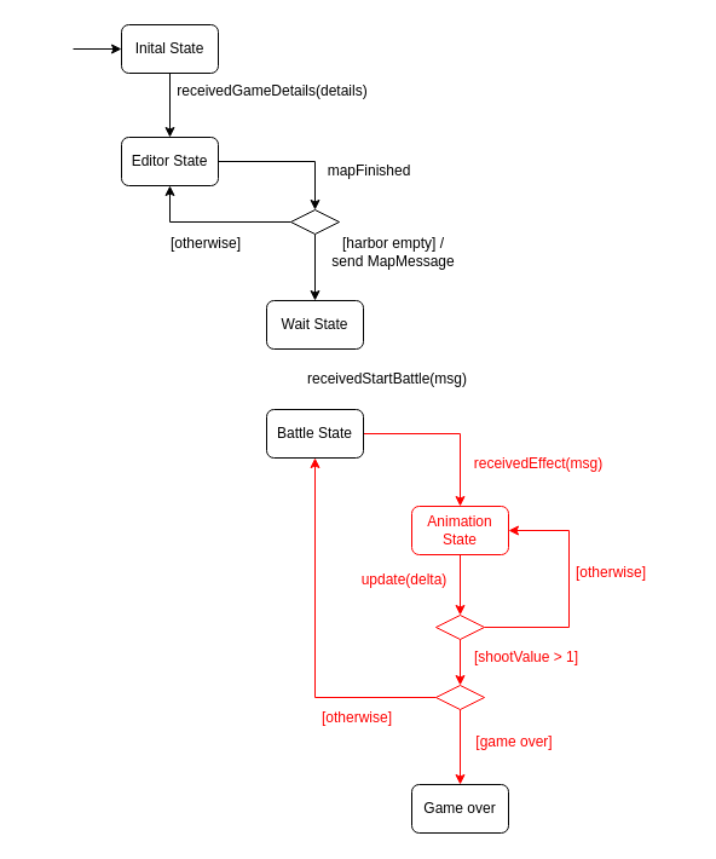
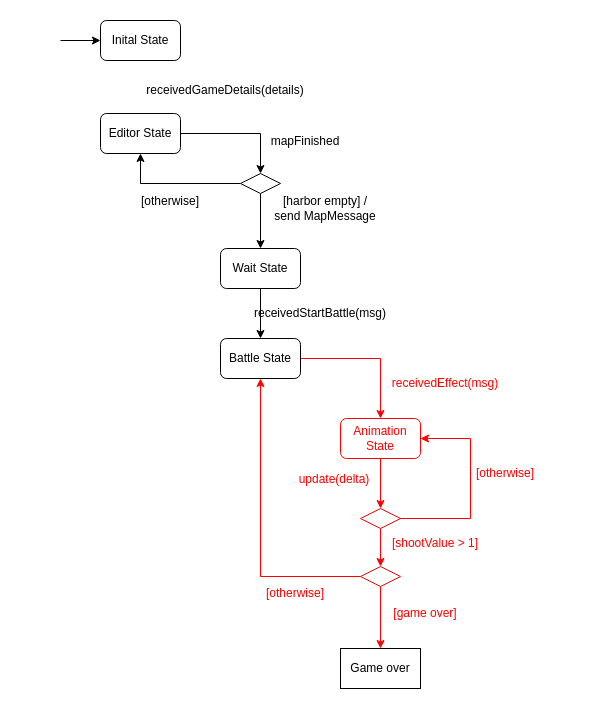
  <mxCell id="0" />
  <mxCell id="1" parent="0" />
  <mxCell id="2" value="" style="ellipse;html=1;shape=startState;rounded=1;shadow=0;comic=0;labelBackgroundColor=none;fontFamily=Verdana;fontSize=12;align=center;direction=south;strokeColor=#FFFFFF;fillColor=default;" parent="1" vertex="1"><mxGeometry x="20" y="20" width="40" height="40" as="geometry" /></mxCell>
  <mxCell id="3" value="" style="endArrow=classic;html=1;rounded=0;" parent="1" edge="1"><mxGeometry width="50" height="50" relative="1" as="geometry"><mxPoint x="60" y="40" as="sourcePoint" /><mxPoint x="100" y="40" as="targetPoint" /></mxGeometry></mxCell>
- <mxCell id="4" style="edgeStyle=orthogonalEdgeStyle;rounded=0;orthogonalLoop=1;jettySize=auto;html=1;exitX=0.5;exitY=1;exitDx=0;exitDy=0;entryX=0.5;entryY=0;entryDx=0;entryDy=0;" parent="1" source="5" target="7" edge="1"><mxGeometry relative="1" as="geometry" /></mxCell>
  <mxCell id="5" value="Inital State" style="rounded=1;whiteSpace=wrap;html=1;" parent="1" vertex="1"><mxGeometry x="100" y="20" width="80" height="40" as="geometry" /></mxCell>
  <mxCell id="6" style="edgeStyle=orthogonalEdgeStyle;rounded=0;orthogonalLoop=1;jettySize=auto;html=1;exitX=1;exitY=0.5;exitDx=0;exitDy=0;entryX=0.5;entryY=0;entryDx=0;entryDy=0;" parent="1" source="7" target="15" edge="1"><mxGeometry relative="1" as="geometry" /></mxCell>
  <mxCell id="7" value="Editor State" style="rounded=1;whiteSpace=wrap;html=1;" parent="1" vertex="1"><mxGeometry x="100" y="113" width="80" height="40" as="geometry" /></mxCell>
  <mxCell id="8" style="edgeStyle=orthogonalEdgeStyle;rounded=0;orthogonalLoop=1;jettySize=auto;html=1;entryX=0.5;entryY=0;entryDx=0;entryDy=0;strokeColor=#FF0000;" edge="1" parent="1" source="9" target="11"><mxGeometry relative="1" as="geometry" /></mxCell>
  <mxCell id="9" value="Battle State" style="rounded=1;whiteSpace=wrap;html=1;" parent="1" vertex="1"><mxGeometry x="220" y="338" width="80" height="40" as="geometry" /></mxCell>
  <mxCell id="10" style="edgeStyle=orthogonalEdgeStyle;rounded=0;orthogonalLoop=1;jettySize=auto;html=1;entryX=0.5;entryY=0;entryDx=0;entryDy=0;strokeColor=#FF0000;" edge="1" parent="1" source="11" target="30"><mxGeometry relative="1" as="geometry" /></mxCell>
  <mxCell id="11" value="Animation State" style="rounded=1;whiteSpace=wrap;html=1;strokeColor=#FF0000;fontColor=#FF0000;" parent="1" vertex="1"><mxGeometry x="340" y="418" width="80" height="40" as="geometry" /></mxCell>
- <mxCell id="12" value="Game over" style="rounded=1;whiteSpace=wrap;html=1;" parent="1" vertex="1"><mxGeometry x="340" y="648" width="80" height="40" as="geometry" /></mxCell>
+ <mxCell id="12" value="Game over" style="whiteSpace=wrap;html=1;rounded=0;" parent="1" vertex="1"><mxGeometry x="340" y="648" width="80" height="40" as="geometry" /></mxCell>
  <mxCell id="13" style="edgeStyle=orthogonalEdgeStyle;rounded=0;orthogonalLoop=1;jettySize=auto;html=1;exitX=0.5;exitY=1;exitDx=0;exitDy=0;" parent="1" source="15" edge="1"><mxGeometry relative="1" as="geometry"><mxPoint x="260" y="248" as="targetPoint" /></mxGeometry></mxCell>
  <mxCell id="14" style="edgeStyle=orthogonalEdgeStyle;rounded=0;orthogonalLoop=1;jettySize=auto;html=1;exitX=0;exitY=0.5;exitDx=0;exitDy=0;entryX=0.5;entryY=1;entryDx=0;entryDy=0;" parent="1" source="15" target="7" edge="1"><mxGeometry relative="1" as="geometry" /></mxCell>
  <mxCell id="15" value="" style="rhombus;whiteSpace=wrap;html=1;" parent="1" vertex="1"><mxGeometry x="240" y="173" width="40" height="20" as="geometry" /></mxCell>
  <mxCell id="16" value="mapFinished" style="text;html=1;align=center;verticalAlign=middle;whiteSpace=wrap;rounded=0;" parent="1" vertex="1"><mxGeometry x="260" y="126" width="90" height="30" as="geometry" /></mxCell>
  <mxCell id="17" value="[harbor empty] /&lt;br&gt;send MapMessage" style="text;html=1;align=center;verticalAlign=middle;whiteSpace=wrap;rounded=0;" parent="1" vertex="1"><mxGeometry x="260" y="193" width="130" height="30" as="geometry" /></mxCell>
  <mxCell id="18" value="[otherwise]" style="text;html=1;align=center;verticalAlign=middle;whiteSpace=wrap;rounded=0;" parent="1" vertex="1"><mxGeometry x="140" y="186" width="60" height="30" as="geometry" /></mxCell>
  <mxCell id="19" value="" style="endArrow=classic;html=1;rounded=0;exitX=0.5;exitY=1;exitDx=0;exitDy=0;entryX=0.5;entryY=0;entryDx=0;entryDy=0;strokeColor=#FFFFFF;fontColor=default;" parent="1" source="33" target="12" edge="1"><mxGeometry width="50" height="50" relative="1" as="geometry"><mxPoint x="380" y="546" as="sourcePoint" /><mxPoint x="530" y="446" as="targetPoint" /></mxGeometry></mxCell>
  <mxCell id="20" value="" style="endArrow=classic;html=1;rounded=0;exitX=0;exitY=0.5;exitDx=0;exitDy=0;entryX=0.5;entryY=1;entryDx=0;entryDy=0;strokeColor=#FFFFFF;fontColor=default;" parent="1" target="9" edge="1"><mxGeometry width="50" height="50" relative="1" as="geometry"><mxPoint x="360" y="536" as="sourcePoint" /><mxPoint x="530" y="446" as="targetPoint" /><Array as="points"><mxPoint x="260" y="536" /></Array></mxGeometry></mxCell>
  <mxCell id="21" value="[otherwise]" style="text;html=1;align=center;verticalAlign=middle;whiteSpace=wrap;rounded=0;fontColor=#FFFFFF;" parent="1" vertex="1"><mxGeometry x="230" y="536" width="60" height="30" as="geometry" /></mxCell>
- <mxCell id="22" value="receivedGameDetails(details)" style="text;html=1;align=center;verticalAlign=middle;whiteSpace=wrap;rounded=0;" parent="1" vertex="1"><mxGeometry x="140" y="60" width="170" height="30" as="geometry" /></mxCell>
+ <mxCell id="22" value="receivedGameDetails(details)" style="text;html=1;align=center;verticalAlign=middle;whiteSpace=wrap;rounded=0;" parent="1" vertex="1"><mxGeometry x="140" y="75" width="170" height="30" as="geometry" /></mxCell>
+ <mxCell id="23" style="edgeStyle=orthogonalEdgeStyle;rounded=0;orthogonalLoop=1;jettySize=auto;html=1;exitX=0.5;exitY=1;exitDx=0;exitDy=0;" parent="1" source="24" target="9" edge="1"><mxGeometry relative="1" as="geometry" /></mxCell>
  <mxCell id="24" value="Wait State" style="rounded=1;whiteSpace=wrap;html=1;" parent="1" vertex="1"><mxGeometry x="220" y="248" width="80" height="40" as="geometry" /></mxCell>
  <mxCell id="25" value="receivedStartBattle(msg)" style="text;html=1;align=center;verticalAlign=middle;whiteSpace=wrap;rounded=0;" parent="1" vertex="1"><mxGeometry x="250" y="298" width="140" height="30" as="geometry" /></mxCell>
  <mxCell id="26" value="[otherwise]" style="text;html=1;align=center;verticalAlign=middle;whiteSpace=wrap;rounded=0;fontColor=#FF0000;" parent="1" vertex="1"><mxGeometry x="440" y="458" width="130" height="30" as="geometry" /></mxCell>
  <mxCell id="27" value="receivedEffect(msg)" style="text;html=1;align=center;verticalAlign=middle;whiteSpace=wrap;rounded=0;fontColor=#FF0000;" vertex="1" parent="1"><mxGeometry x="380" y="368" width="130" height="30" as="geometry" /></mxCell>
  <mxCell id="28" style="edgeStyle=orthogonalEdgeStyle;rounded=0;orthogonalLoop=1;jettySize=auto;html=1;entryX=1;entryY=0.5;entryDx=0;entryDy=0;strokeColor=#FF0000;" edge="1" parent="1" source="30" target="11"><mxGeometry relative="1" as="geometry"><Array as="points"><mxPoint x="470" y="518" /><mxPoint x="470" y="438" /></Array></mxGeometry></mxCell>
  <mxCell id="29" style="edgeStyle=orthogonalEdgeStyle;rounded=0;orthogonalLoop=1;jettySize=auto;html=1;entryX=0.5;entryY=0;entryDx=0;entryDy=0;strokeColor=#FF0000;" edge="1" parent="1" source="30" target="33"><mxGeometry relative="1" as="geometry" /></mxCell>
  <mxCell id="30" value="" style="rhombus;whiteSpace=wrap;html=1;strokeColor=#FF0000;" vertex="1" parent="1"><mxGeometry x="360" y="508" width="40" height="20" as="geometry" /></mxCell>
  <mxCell id="31" style="edgeStyle=orthogonalEdgeStyle;rounded=0;orthogonalLoop=1;jettySize=auto;html=1;entryX=0.5;entryY=0;entryDx=0;entryDy=0;strokeColor=#FF0000;" edge="1" parent="1" source="33" target="12"><mxGeometry relative="1" as="geometry" /></mxCell>
  <mxCell id="32" style="edgeStyle=orthogonalEdgeStyle;rounded=0;orthogonalLoop=1;jettySize=auto;html=1;entryX=0.5;entryY=1;entryDx=0;entryDy=0;strokeColor=#FF0000;" edge="1" parent="1" source="33" target="9"><mxGeometry relative="1" as="geometry" /></mxCell>
  <mxCell id="33" value="" style="rhombus;whiteSpace=wrap;html=1;strokeColor=#FF0000;" vertex="1" parent="1"><mxGeometry x="360" y="566" width="40" height="20" as="geometry" /></mxCell>
  <mxCell id="34" value="[shootValue &amp;gt; 1]" style="text;html=1;align=center;verticalAlign=middle;whiteSpace=wrap;rounded=0;fontColor=#FF0000;" vertex="1" parent="1"><mxGeometry x="370" y="528" width="130" height="30" as="geometry" /></mxCell>
  <mxCell id="35" value="update(delta)" style="text;html=1;align=center;verticalAlign=middle;whiteSpace=wrap;rounded=0;fontColor=#FF0000;" vertex="1" parent="1"><mxGeometry x="269" y="464" width="130" height="30" as="geometry" /></mxCell>
  <mxCell id="36" value="[otherwise]" style="text;html=1;align=center;verticalAlign=middle;whiteSpace=wrap;rounded=0;fontColor=#FF0000;" vertex="1" parent="1"><mxGeometry x="230" y="578" width="130" height="30" as="geometry" /></mxCell>
  <mxCell id="37" value="[game over]" style="text;html=1;align=center;verticalAlign=middle;whiteSpace=wrap;rounded=0;fontColor=#FF0000;" vertex="1" parent="1"><mxGeometry x="360" y="598" width="130" height="30" as="geometry" /></mxCell>
